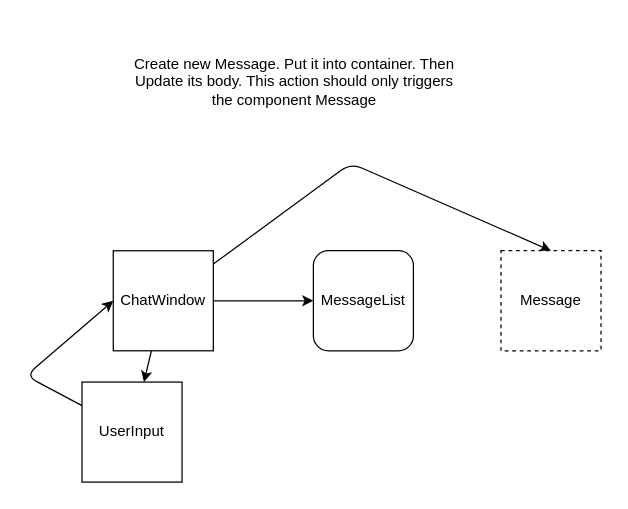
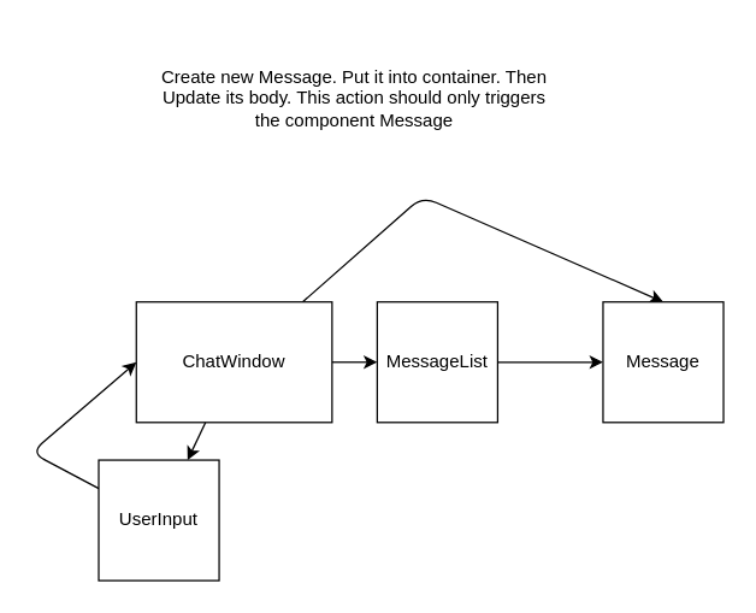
  <mxCell id="0" />
  <mxCell id="1" parent="0" />
  <mxCell id="2" style="edgeStyle=none;html=1;" edge="1" parent="1" source="5" target="7"><mxGeometry relative="1" as="geometry"><mxPoint x="310" y="240" as="targetPoint" /></mxGeometry></mxCell>
  <mxCell id="3" style="edgeStyle=none;html=1;" edge="1" parent="1" source="5" target="10"><mxGeometry relative="1" as="geometry"><mxPoint x="130" y="360" as="targetPoint" /></mxGeometry></mxCell>
  <mxCell id="4" style="edgeStyle=none;html=1;entryX=0.5;entryY=0;entryDx=0;entryDy=0;" edge="1" parent="1" source="5" target="8"><mxGeometry relative="1" as="geometry"><Array as="points"><mxPoint x="280" y="130" /></Array></mxGeometry></mxCell>
- <mxCell id="5" value="ChatWindow" style="whiteSpace=wrap;html=1;aspect=fixed;" vertex="1" parent="1"><mxGeometry x="90" y="200" width="80" height="80" as="geometry" /></mxCell>
- <mxCell id="7" value="MessageList" style="whiteSpace=wrap;html=1;aspect=fixed;rounded=1;" vertex="1" parent="1"><mxGeometry x="250" y="200" width="80" height="80" as="geometry" /></mxCell>
- <mxCell id="8" value="Message" style="whiteSpace=wrap;html=1;aspect=fixed;dashed=1;" vertex="1" parent="1"><mxGeometry x="400" y="200" width="80" height="80" as="geometry" /></mxCell>
+ <mxCell id="5" value="ChatWindow" style="whiteSpace=wrap;html=1;aspect=fixed;" vertex="1" parent="1"><mxGeometry x="90" y="200" width="130" height="80" as="geometry" /></mxCell>
+ <mxCell id="6" style="edgeStyle=none;html=1;" edge="1" parent="1" source="7" target="8"><mxGeometry relative="1" as="geometry"><mxPoint x="450" y="240" as="targetPoint" /></mxGeometry></mxCell>
+ <mxCell id="7" value="MessageList" style="whiteSpace=wrap;html=1;aspect=fixed;" vertex="1" parent="1"><mxGeometry x="250" y="200" width="80" height="80" as="geometry" /></mxCell>
+ <mxCell id="8" value="Message" style="whiteSpace=wrap;html=1;aspect=fixed;" vertex="1" parent="1"><mxGeometry x="400" y="200" width="80" height="80" as="geometry" /></mxCell>
  <mxCell id="9" style="edgeStyle=none;html=1;entryX=0;entryY=0.5;entryDx=0;entryDy=0;" edge="1" parent="1" source="10" target="5"><mxGeometry relative="1" as="geometry"><Array as="points"><mxPoint x="20" y="300" /></Array></mxGeometry></mxCell>
  <mxCell id="10" value="UserInput&lt;br&gt;" style="whiteSpace=wrap;html=1;aspect=fixed;" vertex="1" parent="1"><mxGeometry x="65" y="305" width="80" height="80" as="geometry" /></mxCell>
  <mxCell id="11" value="Create new Message. Put it into container. Then Update its body. This action should only triggers the component Message" style="text;html=1;strokeColor=none;fillColor=none;align=center;verticalAlign=middle;whiteSpace=wrap;rounded=0;" vertex="1" parent="1"><mxGeometry x="100" y="20" width="270" height="90" as="geometry" /></mxCell>
